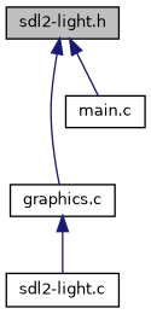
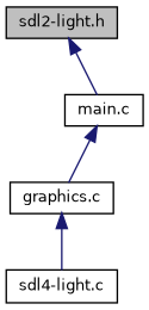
  digraph {
    node [color=black fillcolor=white fontname=Helvetica fontsize=10 shape=record style=filled]
    edge [color=midnightblue dir=back fontname=Helvetica fontsize=10 labelfontname=Helvetica labelfontsize=10 style=solid]
    n1 [fillcolor=grey75 fontcolor=black height=0.2 label="sdl2-light.h" width=0.4]
    n2 [height=0.2 label="graphics.c" width=0.4]
    n3 [height=0.2 label="main.c" width=0.4]
-   n4 [height=0.2 label="sdl2-light.c" width=0.4]
-   n1 -> n2
+   n4 [height=0.2 label="sdl4-light.c" width=0.4]
+   n3 -> n2
    n1 -> n3
    n2 -> n4
  }
